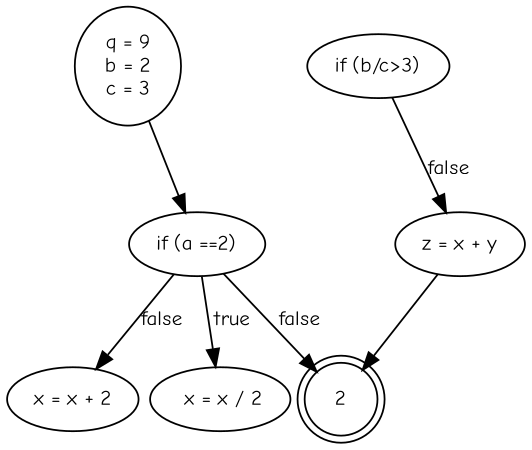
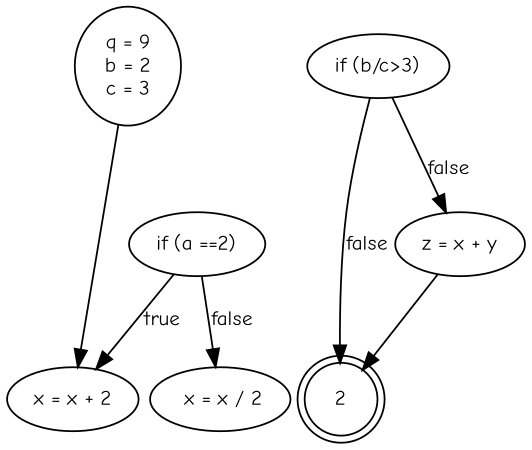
  digraph {
    fontname="Comic Neue"
    fontsize=12
    nodesep=0.1
    node [fontname="Comic Neue" fontsize=12]
    edge [fontname="Comic Neue" fontsize=12]
    n1 [label="q = 9\nb = 2\nc = 3"]
    n2 [label="if (a ==2)"]
    n3 [label="x = x + 2"]
    n4 [label=" x = x / 2"]
    n5 [label="if (b/c>3)"]
    n6 [label="z = x + y"]
    n7 [height=0.3 label=2 shape=doublecircle width=0.3]
-   n1 -> n2
-   n2 -> n3 [label=false]
-   n2 -> n4 [label=true]
+   n1 -> n3
+   n2 -> n3 [label=true]
+   n2 -> n4 [label=false]
    n5 -> n6 [label=false]
-   n2 -> n7 [label=false]
+   n5 -> n7 [label=false]
    n6 -> n7
  }
